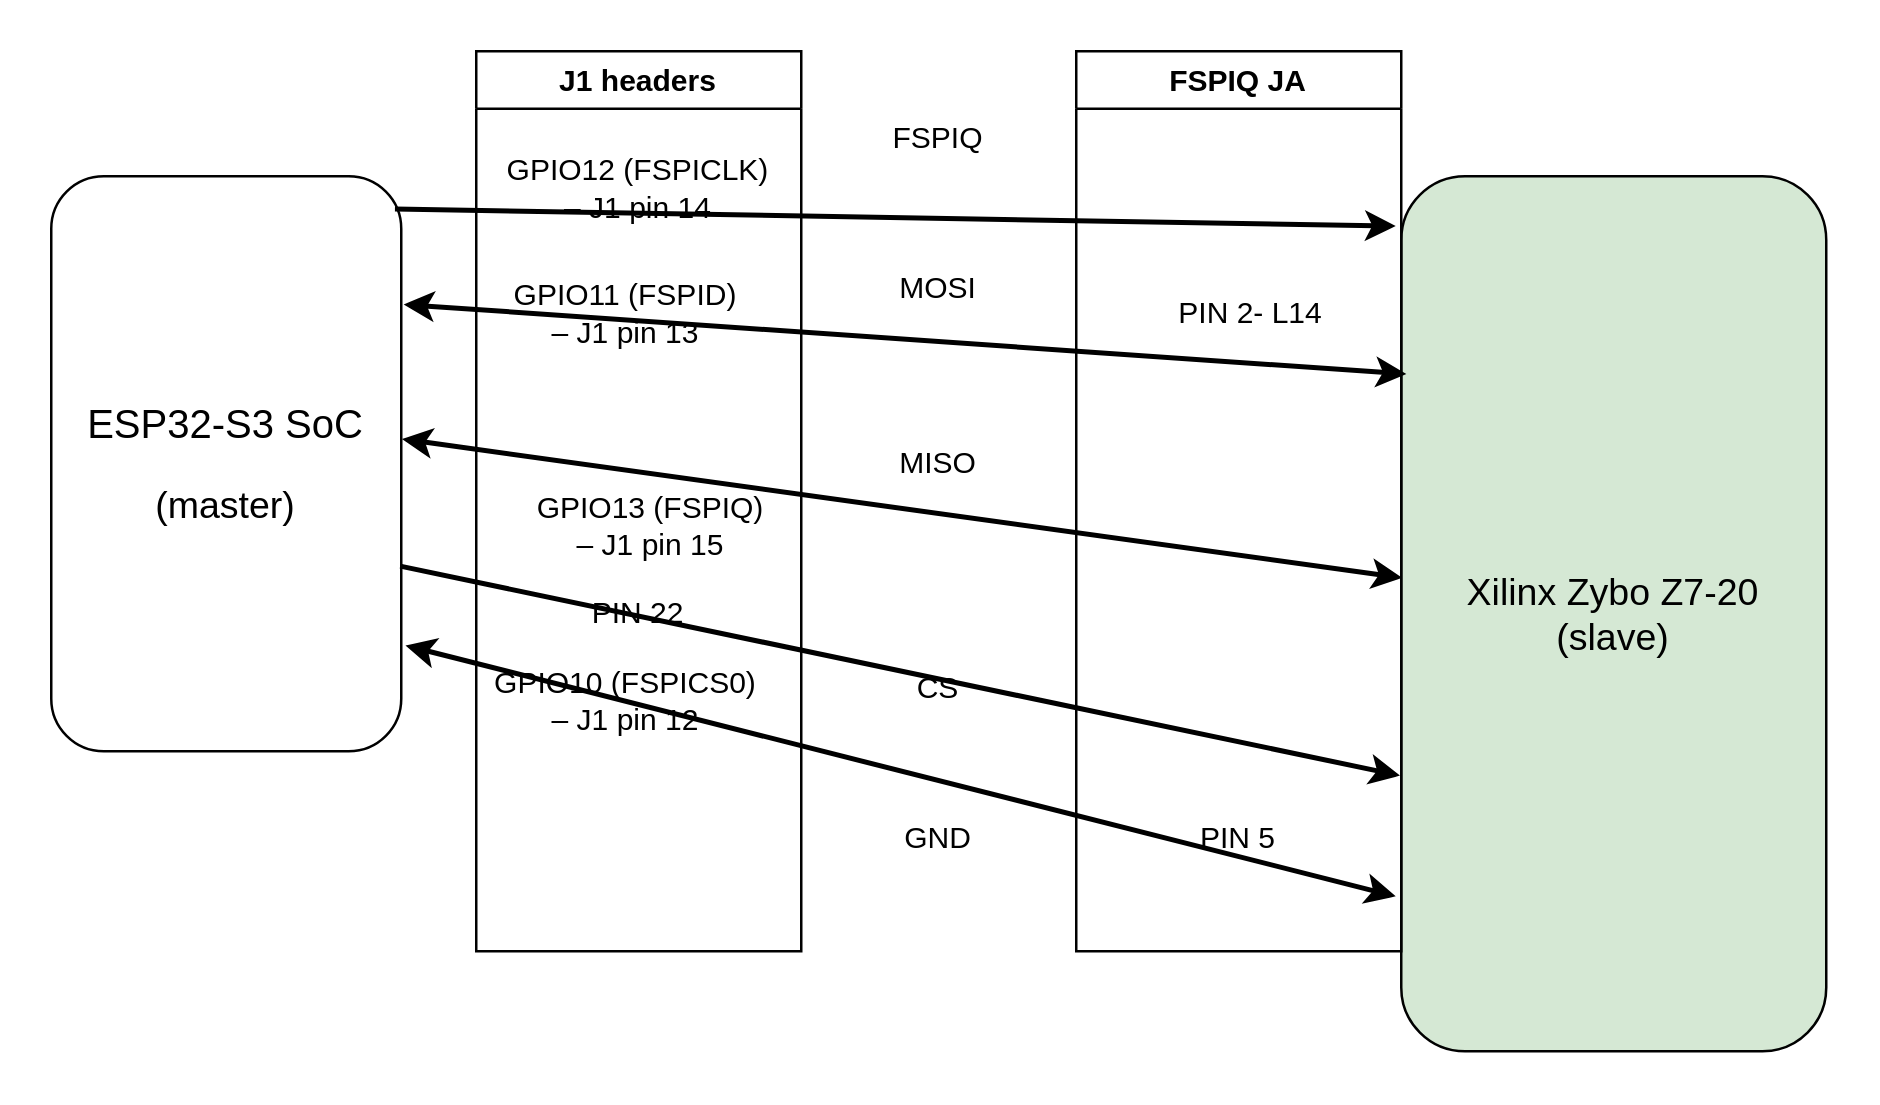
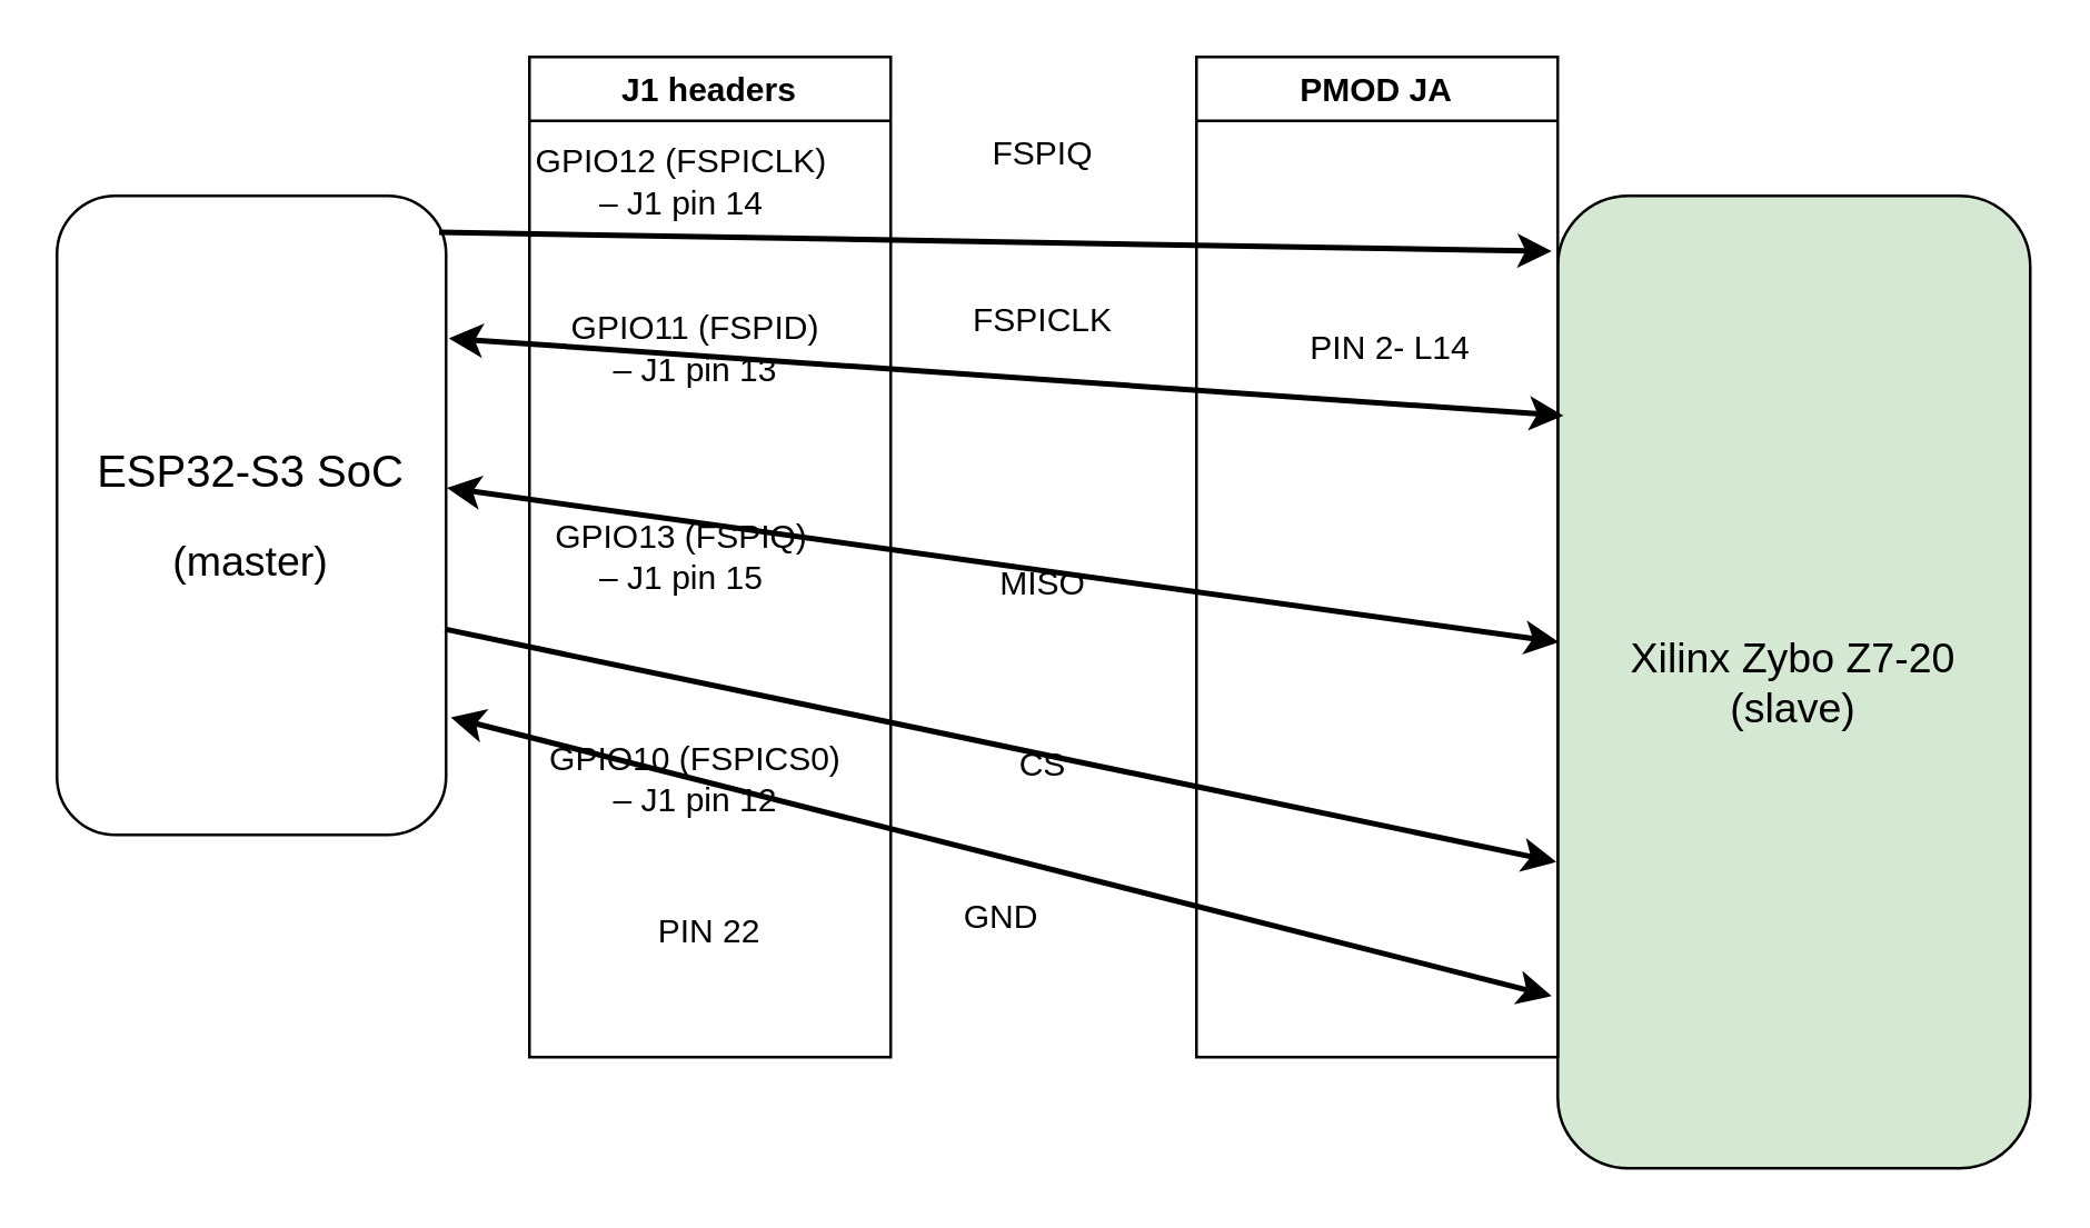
  <mxCell id="0" />
  <mxCell id="1" parent="0" />
  <mxCell id="2" value="&lt;div&gt;&lt;font style=&quot;font-size: 16px;&quot;&gt;&lt;font&gt;ESP32-S3 SoC&lt;/font&gt;&lt;/font&gt;&lt;/div&gt;&lt;br&gt;&lt;font style=&quot;font-size: 15px;&quot;&gt;(master)&lt;/font&gt;" style="rounded=1;whiteSpace=wrap;html=1;" vertex="1" parent="1"><mxGeometry x="20" y="70" width="140" height="230" as="geometry" /></mxCell>
  <mxCell id="3" value="&lt;div&gt;&lt;font style=&quot;font-size: 15px;&quot;&gt;Xilinx Zybo Z7-20&lt;/font&gt;&lt;/div&gt;&lt;div&gt;&lt;font style=&quot;font-size: 15px;&quot;&gt;&lt;font&gt;(slave)&lt;/font&gt;&lt;font&gt;&lt;br&gt;&lt;/font&gt;&lt;/font&gt;&lt;/div&gt;" style="rounded=1;whiteSpace=wrap;html=1;fillColor=#d5e8d4;" vertex="1" parent="1"><mxGeometry x="560" y="70" width="170" height="350" as="geometry" /></mxCell>
  <mxCell id="4" value="" style="endArrow=classic;html=1;rounded=0;exitX=0.982;exitY=0.057;exitDx=0;exitDy=0;entryX=-0.013;entryY=0.057;entryDx=0;entryDy=0;entryPerimeter=0;exitPerimeter=0;strokeWidth=2;" edge="1" parent="1" source="2" target="3"><mxGeometry width="50" height="50" relative="1" as="geometry"><mxPoint x="380" y="310" as="sourcePoint" /><mxPoint x="380" y="120" as="targetPoint" /></mxGeometry></mxCell>
  <mxCell id="5" value="&lt;div&gt;FSPIQ&lt;/div&gt;" style="text;html=1;align=center;verticalAlign=middle;whiteSpace=wrap;rounded=0;" vertex="1" parent="1"><mxGeometry x="345" y="40" width="60" height="30" as="geometry" /></mxCell>
- <mxCell id="6" value="&lt;p style=&quot;white-space: pre-wrap;&quot; dir=&quot;auto&quot;&gt;&lt;font&gt;GPIO12 (FSPICLK) – J1 pin 14&lt;/font&gt;&lt;/p&gt;" style="text;html=1;align=center;verticalAlign=middle;whiteSpace=wrap;rounded=0;" vertex="1" parent="1"><mxGeometry x="200" y="60" width="110" height="30" as="geometry" /></mxCell>
+ <mxCell id="6" value="&lt;p style=&quot;white-space: pre-wrap;&quot; dir=&quot;auto&quot;&gt;&lt;font&gt;GPIO12 (FSPICLK) – J1 pin 14&lt;/font&gt;&lt;/p&gt;" style="text;html=1;align=center;verticalAlign=middle;whiteSpace=wrap;rounded=0;" vertex="1" parent="1"><mxGeometry x="190" y="50" width="110" height="30" as="geometry" /></mxCell>
  <mxCell id="7" value="" style="endArrow=classic;startArrow=classic;html=1;rounded=0;entryX=0.012;entryY=0.226;entryDx=0;entryDy=0;entryPerimeter=0;exitX=1.007;exitY=0.223;exitDx=0;exitDy=0;exitPerimeter=0;strokeWidth=2;" edge="1" parent="1" source="2" target="3"><mxGeometry width="50" height="50" relative="1" as="geometry"><mxPoint x="193" y="148" as="sourcePoint" /><mxPoint x="420" y="190" as="targetPoint" /></mxGeometry></mxCell>
- <mxCell id="8" value="MOSI" style="text;html=1;align=center;verticalAlign=middle;whiteSpace=wrap;rounded=0;" vertex="1" parent="1"><mxGeometry x="345" y="100" width="60" height="30" as="geometry" /></mxCell>
+ <mxCell id="8" value="FSPICLK" style="text;html=1;align=center;verticalAlign=middle;whiteSpace=wrap;rounded=0;" vertex="1" parent="1"><mxGeometry x="345" y="100" width="60" height="30" as="geometry" /></mxCell>
  <mxCell id="9" value="&lt;p style=&quot;white-space: pre-wrap;&quot; dir=&quot;auto&quot;&gt;GPIO11 (FSPID) – J1 pin 13&lt;/p&gt;" style="text;html=1;align=center;verticalAlign=middle;whiteSpace=wrap;rounded=0;" vertex="1" parent="1"><mxGeometry x="200" y="110" width="100" height="30" as="geometry" /></mxCell>
  <mxCell id="10" value="" style="endArrow=classic;startArrow=classic;html=1;rounded=0;exitX=1.002;exitY=0.457;exitDx=0;exitDy=0;exitPerimeter=0;entryX=0.002;entryY=0.459;entryDx=0;entryDy=0;entryPerimeter=0;strokeWidth=2;" edge="1" parent="1" source="2" target="3"><mxGeometry width="50" height="50" relative="1" as="geometry"><mxPoint x="370" y="240" as="sourcePoint" /><mxPoint x="420" y="190" as="targetPoint" /></mxGeometry></mxCell>
- <mxCell id="11" value="MISO" style="text;html=1;align=center;verticalAlign=middle;whiteSpace=wrap;rounded=0;" vertex="1" parent="1"><mxGeometry x="345" y="170" width="60" height="30" as="geometry" /></mxCell>
- <mxCell id="12" value="&lt;p style=&quot;white-space: pre-wrap;&quot; dir=&quot;auto&quot;&gt;GPIO13 (FSPIQ) – J1 pin 15&lt;/p&gt;" style="text;html=1;align=center;verticalAlign=middle;whiteSpace=wrap;rounded=0;" vertex="1" parent="1"><mxGeometry x="210" y="200" width="100" height="20" as="geometry" /></mxCell>
+ <mxCell id="11" value="MISO" style="text;html=1;align=center;verticalAlign=middle;whiteSpace=wrap;rounded=0;" vertex="1" parent="1"><mxGeometry x="345" y="195" width="60" height="30" as="geometry" /></mxCell>
+ <mxCell id="12" value="&lt;p style=&quot;white-space: pre-wrap;&quot; dir=&quot;auto&quot;&gt;GPIO13 (FSPIQ) – J1 pin 15&lt;/p&gt;" style="text;html=1;align=center;verticalAlign=middle;whiteSpace=wrap;rounded=0;" vertex="1" parent="1"><mxGeometry x="195" y="190" width="100" height="20" as="geometry" /></mxCell>
  <mxCell id="13" value="" style="endArrow=classic;html=1;rounded=0;exitX=0.997;exitY=0.678;exitDx=0;exitDy=0;exitPerimeter=0;entryX=-0.003;entryY=0.685;entryDx=0;entryDy=0;entryPerimeter=0;strokeWidth=2;" edge="1" parent="1" source="2" target="3"><mxGeometry width="50" height="50" relative="1" as="geometry"><mxPoint x="370" y="240" as="sourcePoint" /><mxPoint x="420" y="190" as="targetPoint" /></mxGeometry></mxCell>
  <mxCell id="14" value="CS" style="text;html=1;align=center;verticalAlign=middle;whiteSpace=wrap;rounded=0;" vertex="1" parent="1"><mxGeometry x="345" y="260" width="60" height="30" as="geometry" /></mxCell>
  <mxCell id="15" value="&lt;p style=&quot;white-space: pre-wrap;&quot; dir=&quot;auto&quot;&gt;GPIO10 (FSPICS0) – J1 pin 12&lt;/p&gt;" style="text;html=1;align=center;verticalAlign=middle;whiteSpace=wrap;rounded=0;" vertex="1" parent="1"><mxGeometry x="195" y="270" width="110" height="20" as="geometry" /></mxCell>
  <mxCell id="16" value="J1 headers" style="swimlane;" vertex="1" parent="1"><mxGeometry x="190" y="20" width="130" height="360" as="geometry" /></mxCell>
- <mxCell id="17" value="PIN 22" style="text;html=1;align=center;verticalAlign=middle;whiteSpace=wrap;rounded=0;" vertex="1" parent="16"><mxGeometry x="35" y="210" width="60" height="30" as="geometry" /></mxCell>
- <mxCell id="18" value="FSPIQ JA" style="swimlane;" vertex="1" parent="1"><mxGeometry x="430" y="20" width="130" height="360" as="geometry" /></mxCell>
- <mxCell id="19" value="PIN 5" style="text;html=1;align=center;verticalAlign=middle;whiteSpace=wrap;rounded=0;" vertex="1" parent="18"><mxGeometry x="35" y="300" width="60" height="30" as="geometry" /></mxCell>
+ <mxCell id="17" value="PIN 22" style="text;html=1;align=center;verticalAlign=middle;whiteSpace=wrap;rounded=0;" vertex="1" parent="16"><mxGeometry x="35" y="300" width="60" height="30" as="geometry" /></mxCell>
+ <mxCell id="18" value="PMOD JA" style="swimlane;" vertex="1" parent="1"><mxGeometry x="430" y="20" width="130" height="360" as="geometry" /></mxCell>
  <mxCell id="20" value="PIN 2- L14" style="text;html=1;align=center;verticalAlign=middle;whiteSpace=wrap;rounded=0;" vertex="1" parent="18"><mxGeometry x="40" y="90" width="60" height="30" as="geometry" /></mxCell>
  <mxCell id="21" value="" style="endArrow=classic;startArrow=classic;html=1;rounded=0;exitX=1.012;exitY=0.816;exitDx=0;exitDy=0;exitPerimeter=0;entryX=-0.013;entryY=0.823;entryDx=0;entryDy=0;entryPerimeter=0;strokeWidth=2;" edge="1" parent="1" source="2" target="3"><mxGeometry width="50" height="50" relative="1" as="geometry"><mxPoint x="360" y="450" as="sourcePoint" /><mxPoint x="410" y="400" as="targetPoint" /></mxGeometry></mxCell>
- <mxCell id="22" value="GND" style="text;html=1;align=center;verticalAlign=middle;whiteSpace=wrap;rounded=0;" vertex="1" parent="1"><mxGeometry x="345" y="320" width="60" height="30" as="geometry" /></mxCell>
+ <mxCell id="22" value="GND" style="text;html=1;align=center;verticalAlign=middle;whiteSpace=wrap;rounded=0;" vertex="1" parent="1"><mxGeometry x="330" y="315" width="60" height="30" as="geometry" /></mxCell>
